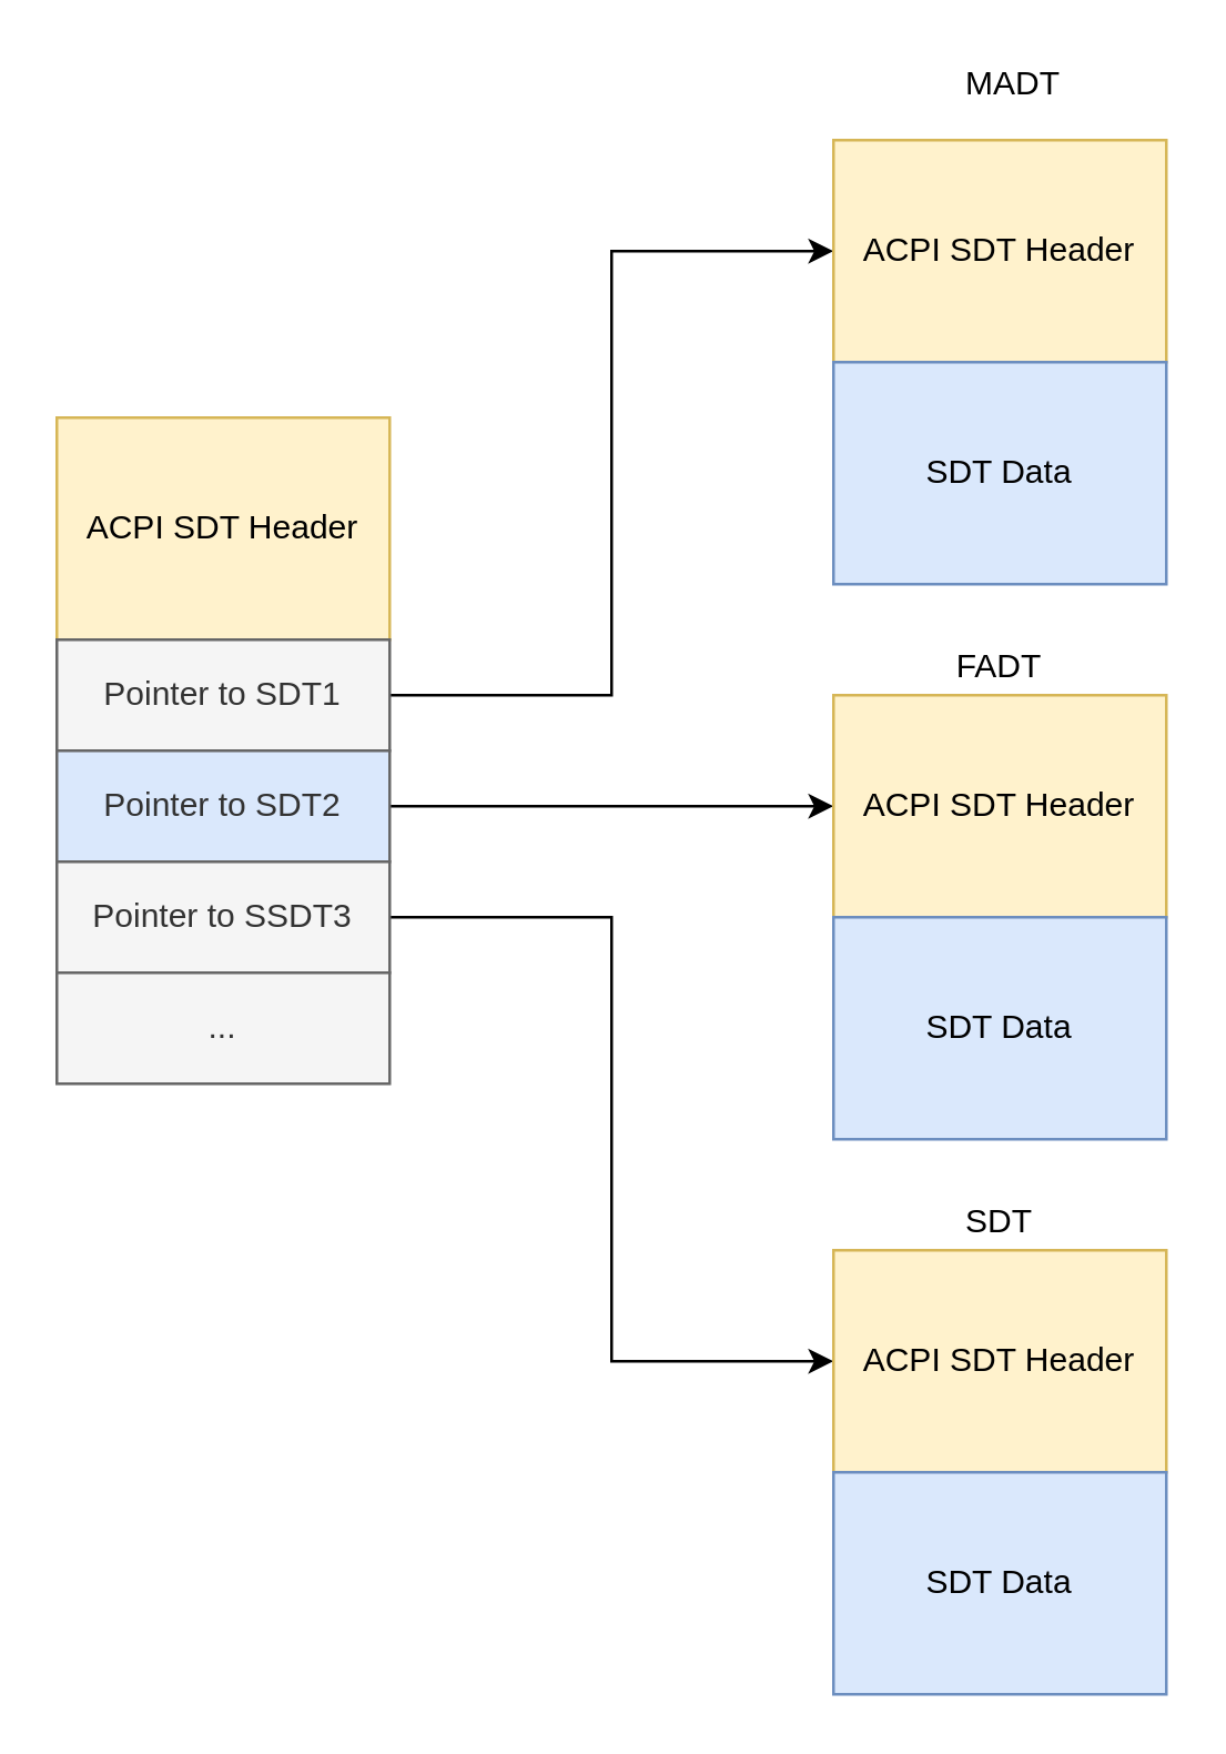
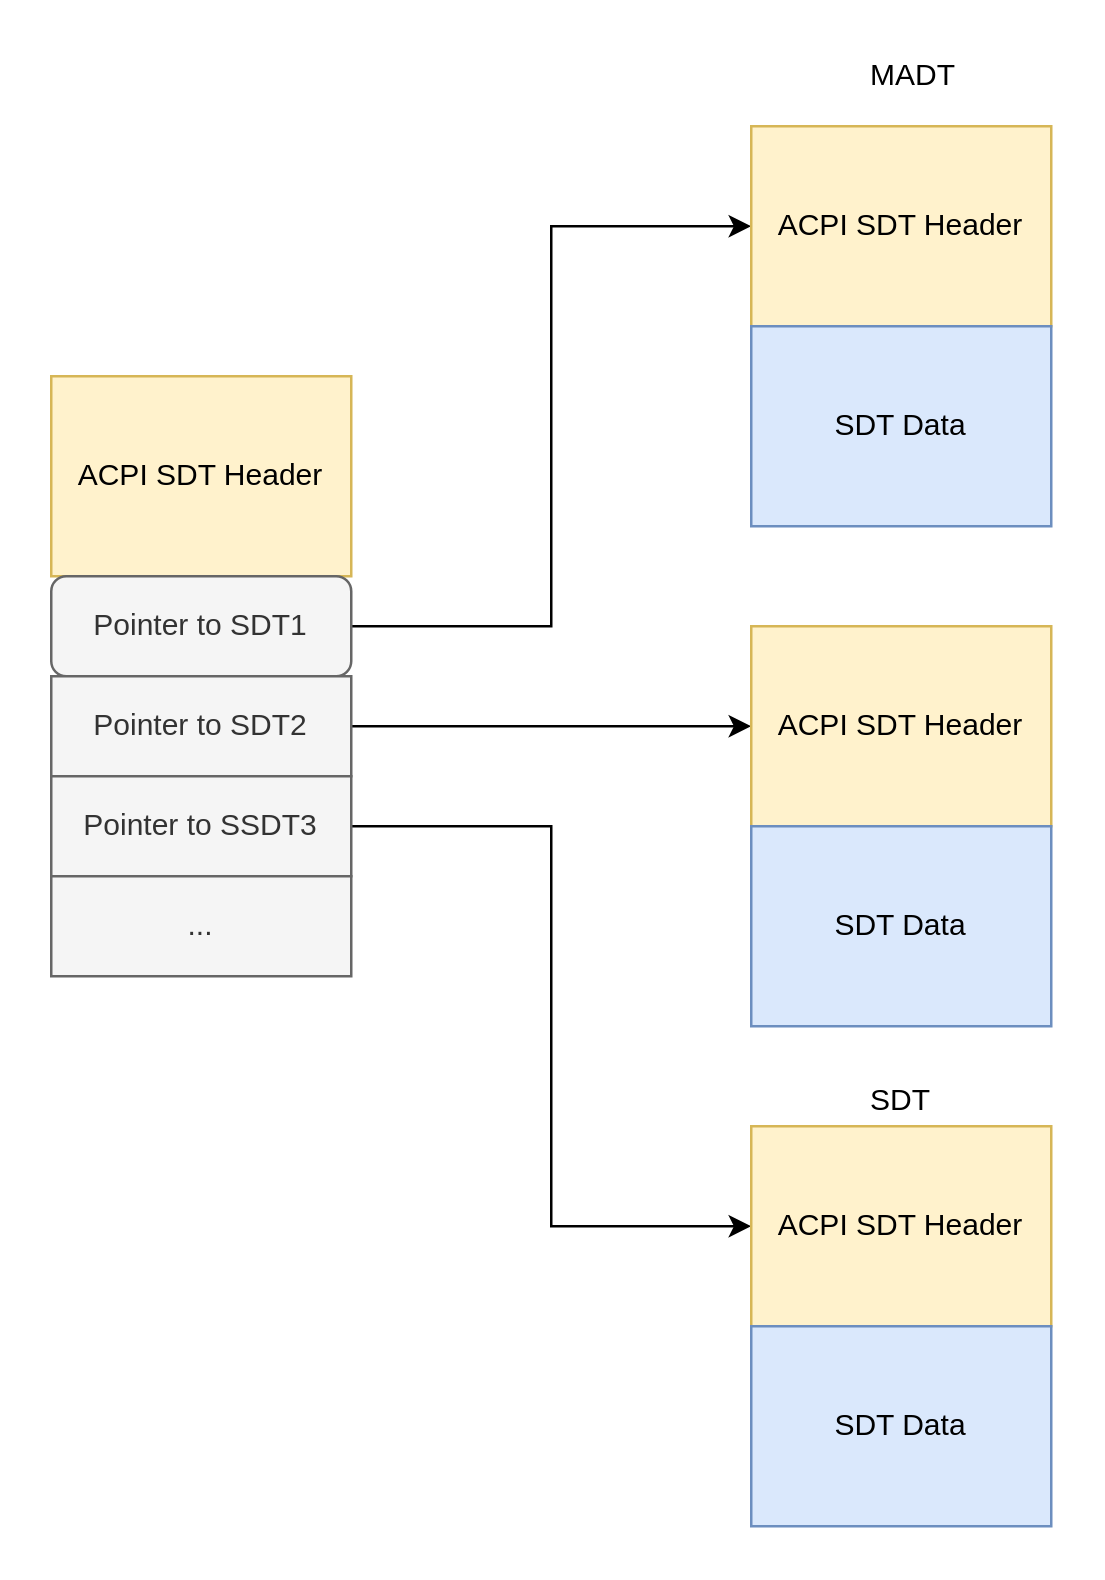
  <mxCell id="0" />
  <mxCell id="1" parent="0" />
  <mxCell id="2" value="ACPI SDT Header" style="rounded=0;whiteSpace=wrap;html=1;fillColor=#fff2cc;strokeColor=#d6b656;" vertex="1" parent="1"><mxGeometry x="20" y="150" width="120" height="80" as="geometry" /></mxCell>
  <mxCell id="3" style="edgeStyle=orthogonalEdgeStyle;rounded=0;orthogonalLoop=1;jettySize=auto;html=1;exitX=1;exitY=0.5;exitDx=0;exitDy=0;entryX=0;entryY=0.5;entryDx=0;entryDy=0;" edge="1" parent="1" source="4" target="10"><mxGeometry relative="1" as="geometry" /></mxCell>
- <mxCell id="4" value="Pointer to SDT1" style="rounded=0;whiteSpace=wrap;html=1;fillColor=#f5f5f5;strokeColor=#666666;fontColor=#333333;" vertex="1" parent="1"><mxGeometry x="20" y="230" width="120" height="40" as="geometry" /></mxCell>
+ <mxCell id="4" value="Pointer to SDT1" style="whiteSpace=wrap;html=1;fillColor=#f5f5f5;strokeColor=#666666;fontColor=#333333;rounded=1;" vertex="1" parent="1"><mxGeometry x="20" y="230" width="120" height="40" as="geometry" /></mxCell>
  <mxCell id="5" style="edgeStyle=orthogonalEdgeStyle;rounded=0;orthogonalLoop=1;jettySize=auto;html=1;exitX=1;exitY=0.5;exitDx=0;exitDy=0;entryX=0;entryY=0.5;entryDx=0;entryDy=0;" edge="1" parent="1" source="6" target="12"><mxGeometry relative="1" as="geometry" /></mxCell>
- <mxCell id="6" value="Pointer to SDT2" style="rounded=0;whiteSpace=wrap;html=1;fillColor=#dae8fc;strokeColor=#666666;fontColor=#333333;" vertex="1" parent="1"><mxGeometry x="20" y="270" width="120" height="40" as="geometry" /></mxCell>
+ <mxCell id="6" value="Pointer to SDT2" style="rounded=0;whiteSpace=wrap;html=1;fillColor=#f5f5f5;strokeColor=#666666;fontColor=#333333;" vertex="1" parent="1"><mxGeometry x="20" y="270" width="120" height="40" as="geometry" /></mxCell>
  <mxCell id="7" style="edgeStyle=orthogonalEdgeStyle;rounded=0;orthogonalLoop=1;jettySize=auto;html=1;exitX=1;exitY=0.5;exitDx=0;exitDy=0;entryX=0;entryY=0.5;entryDx=0;entryDy=0;" edge="1" parent="1" source="8" target="14"><mxGeometry relative="1" as="geometry" /></mxCell>
  <mxCell id="8" value="&lt;div&gt;Pointer to SSDT3&lt;/div&gt;" style="rounded=0;whiteSpace=wrap;html=1;fillColor=#f5f5f5;strokeColor=#666666;fontColor=#333333;" vertex="1" parent="1"><mxGeometry x="20" y="310" width="120" height="40" as="geometry" /></mxCell>
  <mxCell id="9" value="..." style="rounded=0;whiteSpace=wrap;html=1;fillColor=#f5f5f5;strokeColor=#666666;fontColor=#333333;" vertex="1" parent="1"><mxGeometry x="20" y="350" width="120" height="40" as="geometry" /></mxCell>
  <mxCell id="10" value="ACPI SDT Header" style="rounded=0;whiteSpace=wrap;html=1;fillColor=#fff2cc;strokeColor=#d6b656;" vertex="1" parent="1"><mxGeometry x="300" y="50" width="120" height="80" as="geometry" /></mxCell>
  <mxCell id="11" value="SDT Data" style="rounded=0;whiteSpace=wrap;html=1;fillColor=#dae8fc;strokeColor=#6c8ebf;" vertex="1" parent="1"><mxGeometry x="300" y="130" width="120" height="80" as="geometry" /></mxCell>
  <mxCell id="12" value="ACPI SDT Header" style="rounded=0;whiteSpace=wrap;html=1;fillColor=#fff2cc;strokeColor=#d6b656;" vertex="1" parent="1"><mxGeometry x="300" y="250" width="120" height="80" as="geometry" /></mxCell>
  <mxCell id="13" value="SDT Data" style="rounded=0;whiteSpace=wrap;html=1;fillColor=#dae8fc;strokeColor=#6c8ebf;" vertex="1" parent="1"><mxGeometry x="300" y="330" width="120" height="80" as="geometry" /></mxCell>
  <mxCell id="14" value="ACPI SDT Header" style="rounded=0;whiteSpace=wrap;html=1;fillColor=#fff2cc;strokeColor=#d6b656;" vertex="1" parent="1"><mxGeometry x="300" y="450" width="120" height="80" as="geometry" /></mxCell>
  <mxCell id="15" value="SDT Data" style="rounded=0;whiteSpace=wrap;html=1;fillColor=#dae8fc;strokeColor=#6c8ebf;" vertex="1" parent="1"><mxGeometry x="300" y="530" width="120" height="80" as="geometry" /></mxCell>
  <mxCell id="16" value="MADT" style="text;html=1;strokeColor=none;fillColor=none;align=center;verticalAlign=middle;whiteSpace=wrap;rounded=0;" vertex="1" parent="1"><mxGeometry x="345" y="20" width="40" height="20" as="geometry" /></mxCell>
- <mxCell id="17" value="FADT" style="text;html=1;strokeColor=none;fillColor=none;align=center;verticalAlign=middle;whiteSpace=wrap;rounded=0;" vertex="1" parent="1"><mxGeometry x="340" y="230" width="40" height="20" as="geometry" /></mxCell>
  <mxCell id="18" value="SDT" style="text;html=1;strokeColor=none;fillColor=none;align=center;verticalAlign=middle;whiteSpace=wrap;rounded=0;" vertex="1" parent="1"><mxGeometry x="340" y="430" width="40" height="20" as="geometry" /></mxCell>
